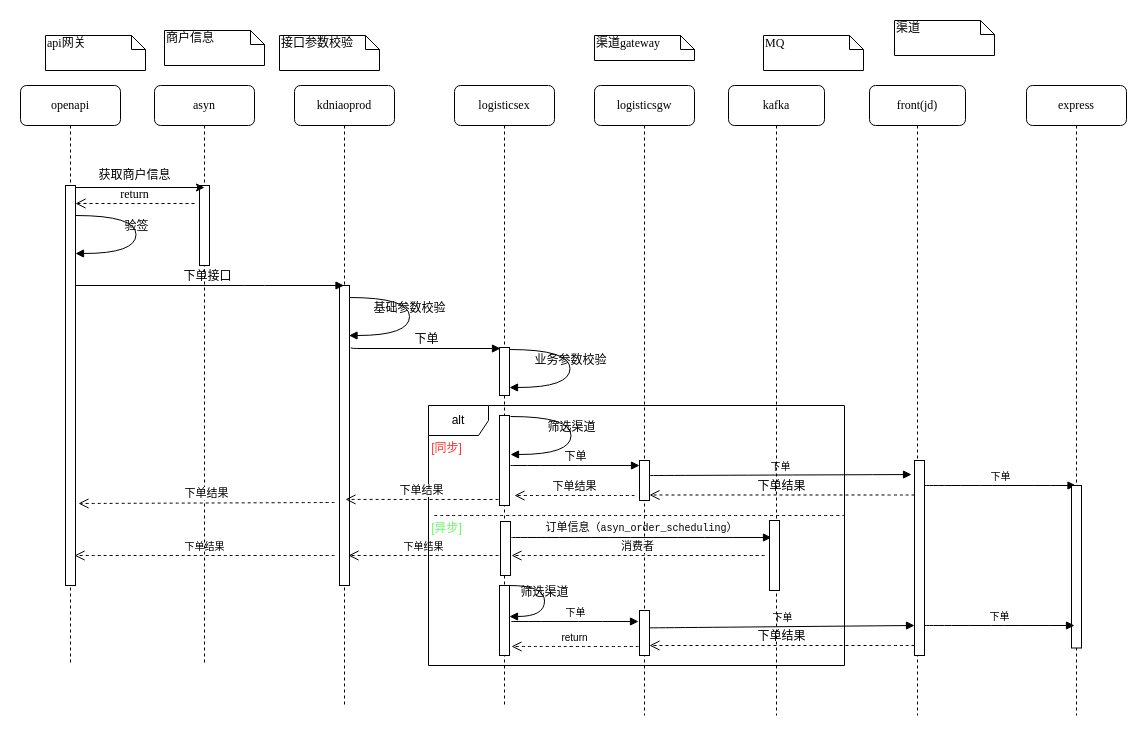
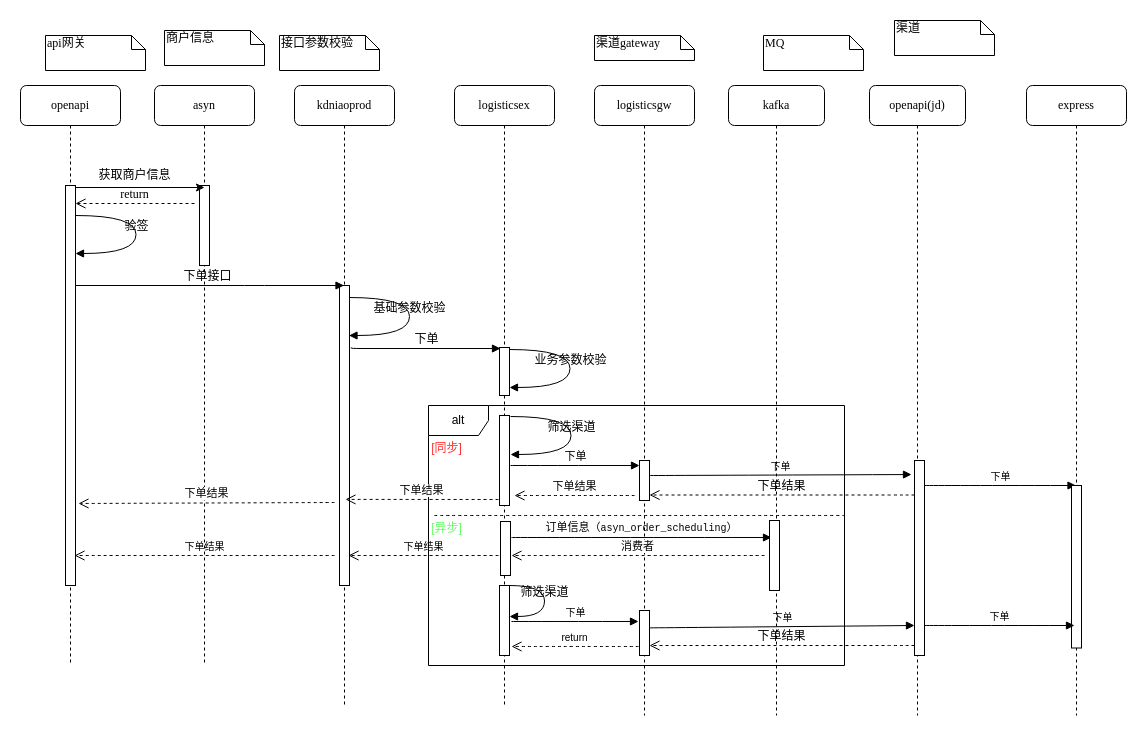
  <mxCell id="0" />
  <mxCell id="1" parent="0" />
  <mxCell id="2" value="alt" style="shape=umlFrame;whiteSpace=wrap;html=1;" vertex="1" parent="1"><mxGeometry x="428" y="405" width="416" height="260" as="geometry" /></mxCell>
  <mxCell id="3" value="kdniaoprod" style="shape=umlLifeline;perimeter=lifelinePerimeter;whiteSpace=wrap;html=1;container=1;collapsible=0;recursiveResize=0;outlineConnect=0;rounded=1;shadow=0;comic=0;labelBackgroundColor=none;strokeWidth=1;fontFamily=Verdana;fontSize=12;align=center;" parent="1" vertex="1"><mxGeometry x="294" y="85" width="100" height="620" as="geometry" /></mxCell>
  <mxCell id="4" value="" style="html=1;points=[];perimeter=orthogonalPerimeter;rounded=0;shadow=0;comic=0;labelBackgroundColor=none;strokeWidth=1;fontFamily=Verdana;fontSize=12;align=center;" parent="3" vertex="1"><mxGeometry x="45" y="200" width="10" height="300" as="geometry" /></mxCell>
  <mxCell id="5" value="logisticsex" style="shape=umlLifeline;perimeter=lifelinePerimeter;whiteSpace=wrap;html=1;container=1;collapsible=0;recursiveResize=0;outlineConnect=0;rounded=1;shadow=0;comic=0;labelBackgroundColor=none;strokeWidth=1;fontFamily=Verdana;fontSize=12;align=center;" parent="1" vertex="1"><mxGeometry x="454" y="85" width="100" height="620" as="geometry" /></mxCell>
  <mxCell id="6" value="" style="html=1;points=[];perimeter=orthogonalPerimeter;rounded=0;shadow=0;comic=0;labelBackgroundColor=none;strokeWidth=1;fontFamily=Verdana;fontSize=12;align=center;" parent="5" vertex="1"><mxGeometry x="45" y="262" width="10" height="48" as="geometry" /></mxCell>
  <mxCell id="7" value="业务参数校验" style="html=1;verticalAlign=bottom;endArrow=block;labelBackgroundColor=none;fontFamily=Verdana;fontSize=12;elbow=vertical;edgeStyle=orthogonalEdgeStyle;curved=1;" edge="1" parent="5"><mxGeometry relative="1" as="geometry"><mxPoint x="55" y="264" as="sourcePoint" /><mxPoint x="55" y="302" as="targetPoint" /><Array as="points"><mxPoint x="115.5" y="264" /><mxPoint x="115.5" y="302" /></Array></mxGeometry></mxCell>
  <mxCell id="8" value="下单" style="html=1;verticalAlign=bottom;endArrow=block;rounded=0;curved=1;" edge="1" parent="5"><mxGeometry width="80" relative="1" as="geometry"><mxPoint x="56" y="380" as="sourcePoint" /><mxPoint x="185" y="380" as="targetPoint" /></mxGeometry></mxCell>
  <mxCell id="9" value="&lt;font style=&quot;&quot;&gt;&lt;font style=&quot;font-size: 11px;&quot; color=&quot;#000000&quot;&gt;订单信息（&lt;/font&gt;&lt;span style=&quot;font-family: &amp;quot;Courier New&amp;quot;;&quot;&gt;&lt;font style=&quot;font-size: 10px;&quot; color=&quot;#000000&quot;&gt;asyn_order_scheduling&lt;/font&gt;&lt;/span&gt;&lt;span style=&quot;font-size: 11px; color: rgb(0, 0, 0);&quot;&gt;）&lt;/span&gt;&lt;/font&gt;" style="html=1;verticalAlign=bottom;endArrow=block;rounded=0;fontColor=#66FF66;curved=1;entryX=-0.2;entryY=0.057;entryDx=0;entryDy=0;entryPerimeter=0;" edge="1" parent="5"><mxGeometry width="80" relative="1" as="geometry"><mxPoint x="57" y="452" as="sourcePoint" /><mxPoint x="317" y="451.99" as="targetPoint" /></mxGeometry></mxCell>
  <mxCell id="10" value="" style="html=1;points=[];perimeter=orthogonalPerimeter;fontSize=10;fontColor=#000000;" vertex="1" parent="5"><mxGeometry x="45" y="500" width="10" height="70" as="geometry" /></mxCell>
  <mxCell id="11" value="筛选渠道" style="html=1;verticalAlign=bottom;endArrow=block;labelBackgroundColor=none;fontFamily=Verdana;fontSize=12;elbow=vertical;edgeStyle=orthogonalEdgeStyle;curved=1;entryX=1;entryY=0.443;entryDx=0;entryDy=0;entryPerimeter=0;" edge="1" parent="5" target="10"><mxGeometry relative="1" as="geometry"><mxPoint x="55" y="500" as="sourcePoint" /><mxPoint x="55" y="538" as="targetPoint" /><Array as="points"><mxPoint x="90" y="500" /><mxPoint x="90" y="531" /></Array></mxGeometry></mxCell>
  <mxCell id="12" value="logisticsgw" style="shape=umlLifeline;perimeter=lifelinePerimeter;whiteSpace=wrap;html=1;container=1;collapsible=0;recursiveResize=0;outlineConnect=0;rounded=1;shadow=0;comic=0;labelBackgroundColor=none;strokeWidth=1;fontFamily=Verdana;fontSize=12;align=center;" parent="1" vertex="1"><mxGeometry x="594" y="85" width="100" height="630" as="geometry" /></mxCell>
  <mxCell id="13" value="" style="html=1;points=[];perimeter=orthogonalPerimeter;rounded=0;shadow=0;comic=0;labelBackgroundColor=none;strokeWidth=1;fontFamily=Verdana;fontSize=12;align=center;" vertex="1" parent="12"><mxGeometry x="45" y="525" width="10" height="45" as="geometry" /></mxCell>
- <mxCell id="14" value="front(jd)" style="shape=umlLifeline;perimeter=lifelinePerimeter;whiteSpace=wrap;html=1;container=1;collapsible=0;recursiveResize=0;outlineConnect=0;rounded=1;shadow=0;comic=0;labelBackgroundColor=none;strokeWidth=1;fontFamily=Verdana;fontSize=12;align=center;" parent="1" vertex="1"><mxGeometry x="869" y="85" width="96" height="630" as="geometry" /></mxCell>
+ <mxCell id="14" value="openapi(jd)" style="shape=umlLifeline;perimeter=lifelinePerimeter;whiteSpace=wrap;html=1;container=1;collapsible=0;recursiveResize=0;outlineConnect=0;rounded=1;shadow=0;comic=0;labelBackgroundColor=none;strokeWidth=1;fontFamily=Verdana;fontSize=12;align=center;" parent="1" vertex="1"><mxGeometry x="869" y="85" width="96" height="630" as="geometry" /></mxCell>
  <mxCell id="15" value="" style="html=1;points=[];perimeter=orthogonalPerimeter;rounded=0;shadow=0;comic=0;labelBackgroundColor=none;strokeWidth=1;fontFamily=Verdana;fontSize=12;align=center;" parent="14" vertex="1"><mxGeometry x="45" y="375" width="10" height="195" as="geometry" /></mxCell>
  <mxCell id="16" value="下单" style="html=1;verticalAlign=bottom;endArrow=block;rounded=0;labelBackgroundColor=none;fontSize=10;fontColor=#000000;curved=1;" edge="1" parent="14" target="17"><mxGeometry width="80" relative="1" as="geometry"><mxPoint x="55" y="400" as="sourcePoint" /><mxPoint x="135" y="400" as="targetPoint" /></mxGeometry></mxCell>
  <mxCell id="17" value="express" style="shape=umlLifeline;perimeter=lifelinePerimeter;whiteSpace=wrap;html=1;container=1;collapsible=0;recursiveResize=0;outlineConnect=0;rounded=1;shadow=0;comic=0;labelBackgroundColor=none;strokeWidth=1;fontFamily=Verdana;fontSize=12;align=center;" parent="1" vertex="1"><mxGeometry x="1026" y="85" width="100" height="630" as="geometry" /></mxCell>
  <mxCell id="18" value="" style="html=1;points=[];perimeter=orthogonalPerimeter;rounded=0;shadow=0;comic=0;labelBackgroundColor=none;strokeWidth=1;fontFamily=Verdana;fontSize=12;align=center;" parent="17" vertex="1"><mxGeometry x="45" y="400" width="10" height="162.5" as="geometry" /></mxCell>
  <mxCell id="19" value="asyn" style="shape=umlLifeline;perimeter=lifelinePerimeter;whiteSpace=wrap;html=1;container=1;collapsible=0;recursiveResize=0;outlineConnect=0;rounded=1;shadow=0;comic=0;labelBackgroundColor=none;strokeWidth=1;fontFamily=Verdana;fontSize=12;align=center;" parent="1" vertex="1"><mxGeometry x="154" y="85" width="100" height="580" as="geometry" /></mxCell>
  <mxCell id="20" value="" style="html=1;points=[];perimeter=orthogonalPerimeter;rounded=0;shadow=0;comic=0;labelBackgroundColor=none;strokeWidth=1;fontFamily=Verdana;fontSize=12;align=center;" parent="19" vertex="1"><mxGeometry x="45" y="100" width="10" height="80" as="geometry" /></mxCell>
  <mxCell id="21" value="return" style="html=1;verticalAlign=bottom;endArrow=open;dashed=1;endSize=8;labelBackgroundColor=none;fontFamily=Verdana;fontSize=12;edgeStyle=elbowEdgeStyle;elbow=vertical;" edge="1" parent="19"><mxGeometry relative="1" as="geometry"><mxPoint x="-79" y="118" as="targetPoint" /><Array as="points"><mxPoint x="-19" y="118" /><mxPoint x="11" y="118" /></Array><mxPoint x="40" y="118" as="sourcePoint" /></mxGeometry></mxCell>
  <mxCell id="22" value="下单结果" style="html=1;verticalAlign=bottom;endArrow=open;dashed=1;endSize=8;rounded=0;curved=1;entryX=1.3;entryY=0.795;entryDx=0;entryDy=0;entryPerimeter=0;" edge="1" parent="19" target="30"><mxGeometry relative="1" as="geometry"><mxPoint x="180" y="417" as="sourcePoint" /><mxPoint x="30" y="420" as="targetPoint" /></mxGeometry></mxCell>
  <mxCell id="23" value="" style="html=1;points=[];perimeter=orthogonalPerimeter;rounded=0;shadow=0;comic=0;labelBackgroundColor=none;strokeWidth=1;fontFamily=Verdana;fontSize=12;align=center;" parent="1" vertex="1"><mxGeometry x="639" y="460" width="10" height="40" as="geometry" /></mxCell>
  <mxCell id="24" value="下单接口" style="html=1;verticalAlign=bottom;endArrow=block;labelBackgroundColor=none;fontFamily=Verdana;fontSize=12;edgeStyle=elbowEdgeStyle;elbow=vertical;" parent="1" source="29" target="3" edge="1"><mxGeometry relative="1" as="geometry"><mxPoint x="274" y="195" as="sourcePoint" /><mxPoint x="314" y="199" as="targetPoint" /><Array as="points"><mxPoint x="254" y="285" /></Array></mxGeometry></mxCell>
  <mxCell id="25" value="商户信息" style="shape=note;whiteSpace=wrap;html=1;size=14;verticalAlign=top;align=left;spacingTop=-6;rounded=0;shadow=0;comic=0;labelBackgroundColor=none;strokeWidth=1;fontFamily=Verdana;fontSize=12" parent="1" vertex="1"><mxGeometry x="164" y="30" width="100" height="35" as="geometry" /></mxCell>
  <mxCell id="26" value="接口参数校验" style="shape=note;whiteSpace=wrap;html=1;size=14;verticalAlign=top;align=left;spacingTop=-6;rounded=0;shadow=0;comic=0;labelBackgroundColor=none;strokeWidth=1;fontFamily=Verdana;fontSize=12" parent="1" vertex="1"><mxGeometry x="279" y="35" width="100" height="35" as="geometry" /></mxCell>
  <mxCell id="27" value="渠道gateway" style="shape=note;whiteSpace=wrap;html=1;size=14;verticalAlign=top;align=left;spacingTop=-6;rounded=0;shadow=0;comic=0;labelBackgroundColor=none;strokeWidth=1;fontFamily=Verdana;fontSize=12" parent="1" vertex="1"><mxGeometry x="594" y="35" width="100" height="25" as="geometry" /></mxCell>
  <mxCell id="28" value="渠道" style="shape=note;whiteSpace=wrap;html=1;size=14;verticalAlign=top;align=left;spacingTop=-6;rounded=0;shadow=0;comic=0;labelBackgroundColor=none;strokeWidth=1;fontFamily=Verdana;fontSize=12" parent="1" vertex="1"><mxGeometry x="894" y="20" width="100" height="35" as="geometry" /></mxCell>
  <mxCell id="29" value="openapi" style="shape=umlLifeline;perimeter=lifelinePerimeter;whiteSpace=wrap;html=1;container=1;collapsible=0;recursiveResize=0;outlineConnect=0;rounded=1;shadow=0;comic=0;labelBackgroundColor=none;strokeWidth=1;fontFamily=Verdana;fontSize=12;align=center;" vertex="1" parent="1"><mxGeometry x="20" y="85" width="100" height="580" as="geometry" /></mxCell>
  <mxCell id="30" value="" style="html=1;points=[];perimeter=orthogonalPerimeter;rounded=0;shadow=0;comic=0;labelBackgroundColor=none;strokeWidth=1;fontFamily=Verdana;fontSize=12;align=center;" vertex="1" parent="29"><mxGeometry x="45" y="100" width="10" height="400" as="geometry" /></mxCell>
  <mxCell id="31" value="验签" style="html=1;verticalAlign=bottom;endArrow=block;labelBackgroundColor=none;fontFamily=Verdana;fontSize=12;elbow=vertical;edgeStyle=orthogonalEdgeStyle;curved=1;" edge="1" parent="29"><mxGeometry relative="1" as="geometry"><mxPoint x="55" y="130" as="sourcePoint" /><mxPoint x="55" y="168" as="targetPoint" /><Array as="points"><mxPoint x="115.5" y="130" /><mxPoint x="115.5" y="168" /></Array></mxGeometry></mxCell>
  <mxCell id="32" value="api网关" style="shape=note;whiteSpace=wrap;html=1;size=14;verticalAlign=top;align=left;spacingTop=-6;rounded=0;shadow=0;comic=0;labelBackgroundColor=none;strokeWidth=1;fontFamily=Verdana;fontSize=12" vertex="1" parent="1"><mxGeometry x="45" y="35" width="100" height="35" as="geometry" /></mxCell>
  <mxCell id="33" value="" style="endArrow=classic;html=1;rounded=0;exitX=1;exitY=0.005;exitDx=0;exitDy=0;exitPerimeter=0;entryX=0.5;entryY=0.025;entryDx=0;entryDy=0;entryPerimeter=0;" edge="1" parent="1" source="30" target="20"><mxGeometry width="50" height="50" relative="1" as="geometry"><mxPoint x="77" y="185" as="sourcePoint" /><mxPoint x="194" y="187" as="targetPoint" /></mxGeometry></mxCell>
  <mxCell id="34" value="获取商户信息" style="text;html=1;align=center;verticalAlign=middle;resizable=0;points=[];autosize=1;strokeColor=none;fillColor=none;" vertex="1" parent="1"><mxGeometry x="84" y="160" width="100" height="30" as="geometry" /></mxCell>
  <mxCell id="35" value="基础参数校验" style="html=1;verticalAlign=bottom;endArrow=block;labelBackgroundColor=none;fontFamily=Verdana;fontSize=12;elbow=vertical;edgeStyle=orthogonalEdgeStyle;curved=1;" edge="1" parent="1"><mxGeometry relative="1" as="geometry"><mxPoint x="348.5" y="297" as="sourcePoint" /><mxPoint x="348.5" y="335" as="targetPoint" /><Array as="points"><mxPoint x="409" y="297" /><mxPoint x="409" y="335" /></Array></mxGeometry></mxCell>
  <mxCell id="36" value="下单" style="html=1;verticalAlign=bottom;endArrow=block;labelBackgroundColor=none;fontFamily=Verdana;fontSize=12;edgeStyle=elbowEdgeStyle;elbow=vertical;entryX=0.1;entryY=0.014;entryDx=0;entryDy=0;entryPerimeter=0;" edge="1" parent="1"><mxGeometry relative="1" as="geometry"><mxPoint x="350.5" y="347" as="sourcePoint" /><mxPoint x="500" y="348.954" as="targetPoint" /></mxGeometry></mxCell>
  <mxCell id="37" value="&lt;font color=&quot;#ff3333&quot;&gt;[同步]&lt;/font&gt;" style="text;html=1;resizable=0;autosize=1;align=center;verticalAlign=middle;points=[];fillColor=none;strokeColor=none;rounded=0;" vertex="1" parent="1"><mxGeometry x="421" y="433" width="50" height="30" as="geometry" /></mxCell>
  <mxCell id="38" value="" style="endArrow=none;dashed=1;html=1;rounded=0;curved=1;entryX=1;entryY=0.423;entryDx=0;entryDy=0;entryPerimeter=0;" edge="1" parent="1" target="2"><mxGeometry width="50" height="50" relative="1" as="geometry"><mxPoint x="434" y="515" as="sourcePoint" /><mxPoint x="824" y="560" as="targetPoint" /></mxGeometry></mxCell>
  <mxCell id="39" value="" style="html=1;points=[];perimeter=orthogonalPerimeter;rounded=0;shadow=0;comic=0;labelBackgroundColor=none;strokeColor=#000000;strokeWidth=1;fillColor=#FFFFFF;fontFamily=Verdana;fontSize=12;fontColor=#000000;align=center;" vertex="1" parent="1"><mxGeometry x="499" y="415" width="10" height="90" as="geometry" /></mxCell>
  <mxCell id="40" value="筛选渠道" style="html=1;verticalAlign=bottom;endArrow=block;labelBackgroundColor=none;fontFamily=Verdana;fontSize=12;elbow=vertical;edgeStyle=orthogonalEdgeStyle;curved=1;" edge="1" parent="1"><mxGeometry relative="1" as="geometry"><mxPoint x="510" y="416" as="sourcePoint" /><mxPoint x="510" y="454" as="targetPoint" /><Array as="points"><mxPoint x="570.5" y="416" /><mxPoint x="570.5" y="454" /></Array></mxGeometry></mxCell>
  <mxCell id="41" value="下单结果" style="html=1;verticalAlign=bottom;endArrow=open;dashed=1;endSize=8;rounded=0;curved=1;" edge="1" parent="1"><mxGeometry relative="1" as="geometry"><mxPoint x="634" y="495" as="sourcePoint" /><mxPoint x="514" y="495" as="targetPoint" /></mxGeometry></mxCell>
  <mxCell id="42" value="&lt;font color=&quot;#66ff66&quot;&gt;[异步]&lt;/font&gt;" style="text;html=1;resizable=0;autosize=1;align=center;verticalAlign=middle;points=[];fillColor=none;strokeColor=none;rounded=0;" vertex="1" parent="1"><mxGeometry x="421" y="513" width="50" height="30" as="geometry" /></mxCell>
  <mxCell id="43" value="kafka" style="shape=umlLifeline;perimeter=lifelinePerimeter;whiteSpace=wrap;html=1;container=1;collapsible=0;recursiveResize=0;outlineConnect=0;rounded=1;shadow=0;comic=0;labelBackgroundColor=none;strokeWidth=1;fontFamily=Verdana;fontSize=12;align=center;" vertex="1" parent="1"><mxGeometry x="728" y="85" width="96" height="630" as="geometry" /></mxCell>
  <mxCell id="44" value="" style="html=1;points=[];perimeter=orthogonalPerimeter;rounded=0;shadow=0;comic=0;labelBackgroundColor=none;strokeWidth=1;fontFamily=Verdana;fontSize=12;align=center;" vertex="1" parent="43"><mxGeometry x="41" y="435" width="10" height="70" as="geometry" /></mxCell>
  <mxCell id="45" value="下单" style="html=1;verticalAlign=bottom;endArrow=block;rounded=0;labelBackgroundColor=none;fontSize=10;fontColor=#000000;curved=1;exitX=0.54;exitY=0.686;exitDx=0;exitDy=0;exitPerimeter=0;" edge="1" parent="43"><mxGeometry width="80" relative="1" as="geometry"><mxPoint x="-79" y="542.37" as="sourcePoint" /><mxPoint x="186" y="540" as="targetPoint" /></mxGeometry></mxCell>
  <mxCell id="46" value="MQ" style="shape=note;whiteSpace=wrap;html=1;size=14;verticalAlign=top;align=left;spacingTop=-6;rounded=0;shadow=0;comic=0;labelBackgroundColor=none;strokeWidth=1;fontFamily=Verdana;fontSize=12" vertex="1" parent="1"><mxGeometry x="763" y="35" width="100" height="35" as="geometry" /></mxCell>
  <mxCell id="47" value="" style="html=1;points=[];perimeter=orthogonalPerimeter;rounded=0;shadow=0;comic=0;labelBackgroundColor=none;strokeColor=#000000;strokeWidth=1;fillColor=#FFFFFF;fontFamily=Verdana;fontSize=12;fontColor=#000000;align=center;" vertex="1" parent="1"><mxGeometry x="500" y="521" width="10" height="54" as="geometry" /></mxCell>
  <mxCell id="48" value="消费者" style="html=1;verticalAlign=bottom;endArrow=open;dashed=1;endSize=8;rounded=0;fontColor=#000000;curved=1;entryX=1.4;entryY=0.378;entryDx=0;entryDy=0;entryPerimeter=0;" edge="1" parent="1"><mxGeometry relative="1" as="geometry"><mxPoint x="764" y="555" as="sourcePoint" /><mxPoint x="511" y="555.02" as="targetPoint" /></mxGeometry></mxCell>
  <mxCell id="49" value="下单" style="html=1;verticalAlign=bottom;endArrow=block;rounded=0;labelBackgroundColor=none;fontSize=10;fontColor=#000000;curved=1;entryX=0.2;entryY=0.222;entryDx=0;entryDy=0;entryPerimeter=0;" edge="1" parent="1"><mxGeometry width="80" relative="1" as="geometry"><mxPoint x="511" y="621" as="sourcePoint" /><mxPoint x="638" y="620.99" as="targetPoint" /></mxGeometry></mxCell>
  <mxCell id="50" value="下单" style="html=1;verticalAlign=bottom;endArrow=block;rounded=0;labelBackgroundColor=none;fontSize=10;fontColor=#000000;curved=1;exitX=0.5;exitY=0.376;exitDx=0;exitDy=0;exitPerimeter=0;entryX=-0.3;entryY=0.072;entryDx=0;entryDy=0;entryPerimeter=0;" edge="1" parent="1" target="15"><mxGeometry width="80" relative="1" as="geometry"><mxPoint x="649" y="475.04" as="sourcePoint" /><mxPoint x="904" y="475" as="targetPoint" /></mxGeometry></mxCell>
  <mxCell id="51" value="下单结果" style="html=1;verticalAlign=bottom;endArrow=open;dashed=1;endSize=8;rounded=0;curved=1;entryX=0.5;entryY=0.713;entryDx=0;entryDy=0;entryPerimeter=0;" edge="1" parent="1"><mxGeometry relative="1" as="geometry"><mxPoint x="498" y="499" as="sourcePoint" /><mxPoint x="345" y="498.9" as="targetPoint" /></mxGeometry></mxCell>
  <mxCell id="52" value="下单结果" style="html=1;verticalAlign=bottom;endArrow=open;dashed=1;endSize=8;labelBackgroundColor=none;fontFamily=Verdana;fontSize=12;edgeStyle=elbowEdgeStyle;elbow=vertical;" edge="1" parent="1"><mxGeometry relative="1" as="geometry"><mxPoint x="649" y="645" as="targetPoint" /><Array as="points"><mxPoint x="898" y="645" /><mxPoint x="928" y="645" /></Array><mxPoint x="914" y="645" as="sourcePoint" /></mxGeometry></mxCell>
  <mxCell id="53" value="return" style="html=1;verticalAlign=bottom;endArrow=open;dashed=1;endSize=8;rounded=0;labelBackgroundColor=none;fontSize=10;fontColor=#000000;curved=1;entryX=1.2;entryY=0.871;entryDx=0;entryDy=0;entryPerimeter=0;exitX=-0.1;exitY=0.8;exitDx=0;exitDy=0;exitPerimeter=0;" edge="1" parent="1" source="13" target="10"><mxGeometry relative="1" as="geometry"><mxPoint x="636" y="667" as="sourcePoint" /><mxPoint x="512" y="597" as="targetPoint" /></mxGeometry></mxCell>
  <mxCell id="54" value="下单结果" style="html=1;verticalAlign=bottom;endArrow=open;dashed=1;endSize=8;rounded=0;labelBackgroundColor=none;fontSize=10;fontColor=#000000;curved=1;" edge="1" parent="1"><mxGeometry relative="1" as="geometry"><mxPoint x="498" y="555" as="sourcePoint" /><mxPoint x="348" y="555" as="targetPoint" /></mxGeometry></mxCell>
  <mxCell id="55" value="下单结果" style="html=1;verticalAlign=bottom;endArrow=open;dashed=1;endSize=8;rounded=0;labelBackgroundColor=none;fontSize=10;fontColor=#000000;curved=1;" edge="1" parent="1"><mxGeometry relative="1" as="geometry"><mxPoint x="334" y="555" as="sourcePoint" /><mxPoint x="74" y="555" as="targetPoint" /></mxGeometry></mxCell>
  <mxCell id="56" value="下单结果" style="html=1;verticalAlign=bottom;endArrow=open;dashed=1;endSize=8;labelBackgroundColor=none;fontFamily=Verdana;fontSize=12;edgeStyle=elbowEdgeStyle;elbow=vertical;" edge="1" parent="1"><mxGeometry relative="1" as="geometry"><mxPoint x="649" y="494.5" as="targetPoint" /><Array as="points"><mxPoint x="898" y="494.5" /><mxPoint x="928" y="494.5" /></Array><mxPoint x="914" y="494.5" as="sourcePoint" /></mxGeometry></mxCell>
  <mxCell id="57" value="下单" style="html=1;verticalAlign=bottom;endArrow=block;rounded=0;labelBackgroundColor=none;fontSize=10;fontColor=#000000;curved=1;" edge="1" parent="1"><mxGeometry width="80" relative="1" as="geometry"><mxPoint x="924" y="625" as="sourcePoint" /><mxPoint x="1074" y="625" as="targetPoint" /></mxGeometry></mxCell>
